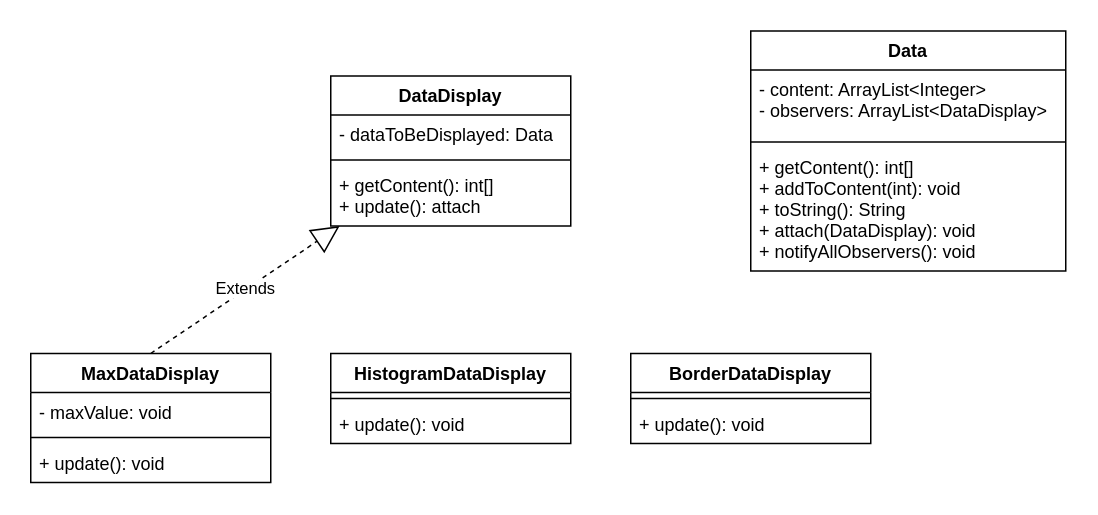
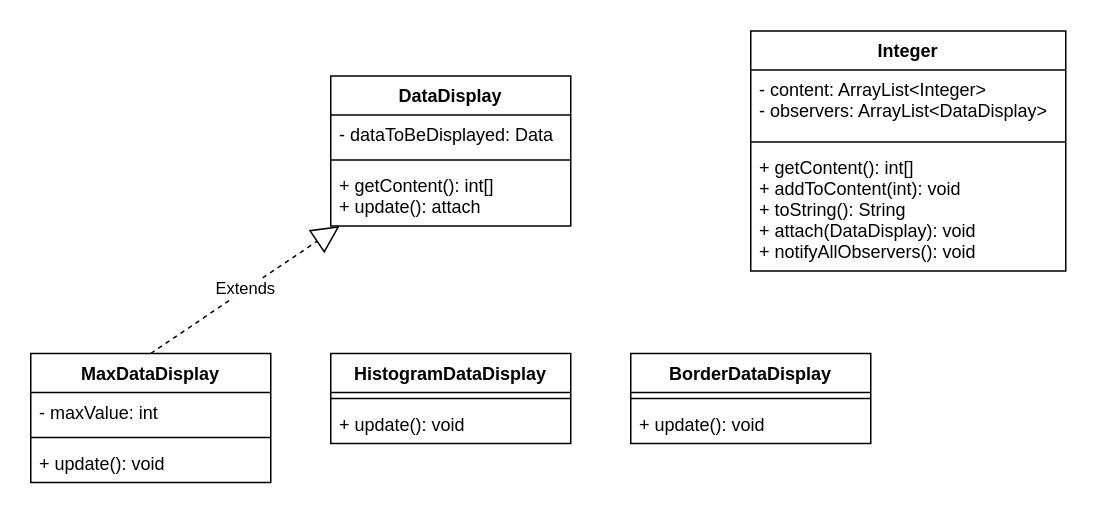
  <mxCell id="0" />
  <mxCell id="1" parent="0" />
  <mxCell id="2" value="Extends" style="endArrow=block;endSize=16;endFill=0;html=1;exitX=0.5;exitY=0;exitDx=0;exitDy=0;dashed=1;" edge="1" parent="1" source="3" target="10"><mxGeometry width="160" relative="1" as="geometry"><mxPoint x="70" y="435" as="sourcePoint" /><mxPoint x="230" y="435" as="targetPoint" /></mxGeometry></mxCell>
  <mxCell id="3" value="MaxDataDisplay" style="swimlane;fontStyle=1;align=center;verticalAlign=top;childLayout=stackLayout;horizontal=1;startSize=26;horizontalStack=0;resizeParent=1;resizeParentMax=0;resizeLast=0;collapsible=1;marginBottom=0;" parent="1" vertex="1"><mxGeometry x="20" y="235" width="160" height="86" as="geometry" /></mxCell>
- <mxCell id="4" value="- maxValue: void" style="text;strokeColor=none;fillColor=none;align=left;verticalAlign=top;spacingLeft=4;spacingRight=4;overflow=hidden;rotatable=0;points=[[0,0.5],[1,0.5]];portConstraint=eastwest;" parent="3" vertex="1"><mxGeometry y="26" width="160" height="26" as="geometry" /></mxCell>
+ <mxCell id="4" value="- maxValue: int" style="text;strokeColor=none;fillColor=none;align=left;verticalAlign=top;spacingLeft=4;spacingRight=4;overflow=hidden;rotatable=0;points=[[0,0.5],[1,0.5]];portConstraint=eastwest;" parent="3" vertex="1"><mxGeometry y="26" width="160" height="26" as="geometry" /></mxCell>
  <mxCell id="5" value="" style="line;strokeWidth=1;fillColor=none;align=left;verticalAlign=middle;spacingTop=-1;spacingLeft=3;spacingRight=3;rotatable=0;labelPosition=right;points=[];portConstraint=eastwest;" parent="3" vertex="1"><mxGeometry y="52" width="160" height="8" as="geometry" /></mxCell>
  <mxCell id="6" value="+ update(): void" style="text;strokeColor=none;fillColor=none;align=left;verticalAlign=top;spacingLeft=4;spacingRight=4;overflow=hidden;rotatable=0;points=[[0,0.5],[1,0.5]];portConstraint=eastwest;" parent="3" vertex="1"><mxGeometry y="60" width="160" height="26" as="geometry" /></mxCell>
  <mxCell id="7" value="BorderDataDisplay" style="swimlane;fontStyle=1;align=center;verticalAlign=top;childLayout=stackLayout;horizontal=1;startSize=26;horizontalStack=0;resizeParent=1;resizeParentMax=0;resizeLast=0;collapsible=1;marginBottom=0;" parent="1" vertex="1"><mxGeometry x="420" y="235" width="160" height="60" as="geometry" /></mxCell>
  <mxCell id="8" value="" style="line;strokeWidth=1;fillColor=none;align=left;verticalAlign=middle;spacingTop=-1;spacingLeft=3;spacingRight=3;rotatable=0;labelPosition=right;points=[];portConstraint=eastwest;" parent="7" vertex="1"><mxGeometry y="26" width="160" height="8" as="geometry" /></mxCell>
  <mxCell id="9" value="+ update(): void" style="text;strokeColor=none;fillColor=none;align=left;verticalAlign=top;spacingLeft=4;spacingRight=4;overflow=hidden;rotatable=0;points=[[0,0.5],[1,0.5]];portConstraint=eastwest;" parent="7" vertex="1"><mxGeometry y="34" width="160" height="26" as="geometry" /></mxCell>
  <mxCell id="10" value="DataDisplay" style="swimlane;fontStyle=1;align=center;verticalAlign=top;childLayout=stackLayout;horizontal=1;startSize=26;horizontalStack=0;resizeParent=1;resizeParentMax=0;resizeLast=0;collapsible=1;marginBottom=0;" parent="1" vertex="1"><mxGeometry x="220" y="50" width="160" height="100" as="geometry" /></mxCell>
  <mxCell id="11" value="- dataToBeDisplayed: Data" style="text;strokeColor=none;fillColor=none;align=left;verticalAlign=top;spacingLeft=4;spacingRight=4;overflow=hidden;rotatable=0;points=[[0,0.5],[1,0.5]];portConstraint=eastwest;" parent="10" vertex="1"><mxGeometry y="26" width="160" height="26" as="geometry" /></mxCell>
  <mxCell id="12" value="" style="line;strokeWidth=1;fillColor=none;align=left;verticalAlign=middle;spacingTop=-1;spacingLeft=3;spacingRight=3;rotatable=0;labelPosition=right;points=[];portConstraint=eastwest;" parent="10" vertex="1"><mxGeometry y="52" width="160" height="8" as="geometry" /></mxCell>
  <mxCell id="13" value="+ getContent(): int[]&#10;+ update(): attach" style="text;strokeColor=none;fillColor=none;align=left;verticalAlign=top;spacingLeft=4;spacingRight=4;overflow=hidden;rotatable=0;points=[[0,0.5],[1,0.5]];portConstraint=eastwest;" parent="10" vertex="1"><mxGeometry y="60" width="160" height="40" as="geometry" /></mxCell>
  <mxCell id="14" value="HistogramDataDisplay" style="swimlane;fontStyle=1;align=center;verticalAlign=top;childLayout=stackLayout;horizontal=1;startSize=26;horizontalStack=0;resizeParent=1;resizeParentMax=0;resizeLast=0;collapsible=1;marginBottom=0;" parent="1" vertex="1"><mxGeometry x="220" y="235" width="160" height="60" as="geometry" /></mxCell>
  <mxCell id="15" value="" style="line;strokeWidth=1;fillColor=none;align=left;verticalAlign=middle;spacingTop=-1;spacingLeft=3;spacingRight=3;rotatable=0;labelPosition=right;points=[];portConstraint=eastwest;" parent="14" vertex="1"><mxGeometry y="26" width="160" height="8" as="geometry" /></mxCell>
  <mxCell id="16" value="+ update(): void" style="text;strokeColor=none;fillColor=none;align=left;verticalAlign=top;spacingLeft=4;spacingRight=4;overflow=hidden;rotatable=0;points=[[0,0.5],[1,0.5]];portConstraint=eastwest;" parent="14" vertex="1"><mxGeometry y="34" width="160" height="26" as="geometry" /></mxCell>
- <mxCell id="17" value="Data" style="swimlane;fontStyle=1;align=center;verticalAlign=top;childLayout=stackLayout;horizontal=1;startSize=26;horizontalStack=0;resizeParent=1;resizeParentMax=0;resizeLast=0;collapsible=1;marginBottom=0;" parent="1" vertex="1"><mxGeometry x="500" y="20" width="210" height="160" as="geometry" /></mxCell>
+ <mxCell id="17" value="Integer" style="swimlane;fontStyle=1;align=center;verticalAlign=top;childLayout=stackLayout;horizontal=1;startSize=26;horizontalStack=0;resizeParent=1;resizeParentMax=0;resizeLast=0;collapsible=1;marginBottom=0;" parent="1" vertex="1"><mxGeometry x="500" y="20" width="210" height="160" as="geometry" /></mxCell>
  <mxCell id="18" value="- content: ArrayList&lt;Integer&gt;&#10;- observers: ArrayList&lt;DataDisplay&gt;" style="text;strokeColor=none;fillColor=none;align=left;verticalAlign=top;spacingLeft=4;spacingRight=4;overflow=hidden;rotatable=0;points=[[0,0.5],[1,0.5]];portConstraint=eastwest;" parent="17" vertex="1"><mxGeometry y="26" width="210" height="44" as="geometry" /></mxCell>
  <mxCell id="19" value="" style="line;strokeWidth=1;fillColor=none;align=left;verticalAlign=middle;spacingTop=-1;spacingLeft=3;spacingRight=3;rotatable=0;labelPosition=right;points=[];portConstraint=eastwest;" parent="17" vertex="1"><mxGeometry y="70" width="210" height="8" as="geometry" /></mxCell>
  <mxCell id="20" value="+ getContent(): int[]&#10;+ addToContent(int): void&#10;+ toString(): String&#10;+ attach(DataDisplay): void&#10;+ notifyAllObservers(): void" style="text;strokeColor=none;fillColor=none;align=left;verticalAlign=top;spacingLeft=4;spacingRight=4;overflow=hidden;rotatable=0;points=[[0,0.5],[1,0.5]];portConstraint=eastwest;" parent="17" vertex="1"><mxGeometry y="78" width="210" height="82" as="geometry" /></mxCell>
